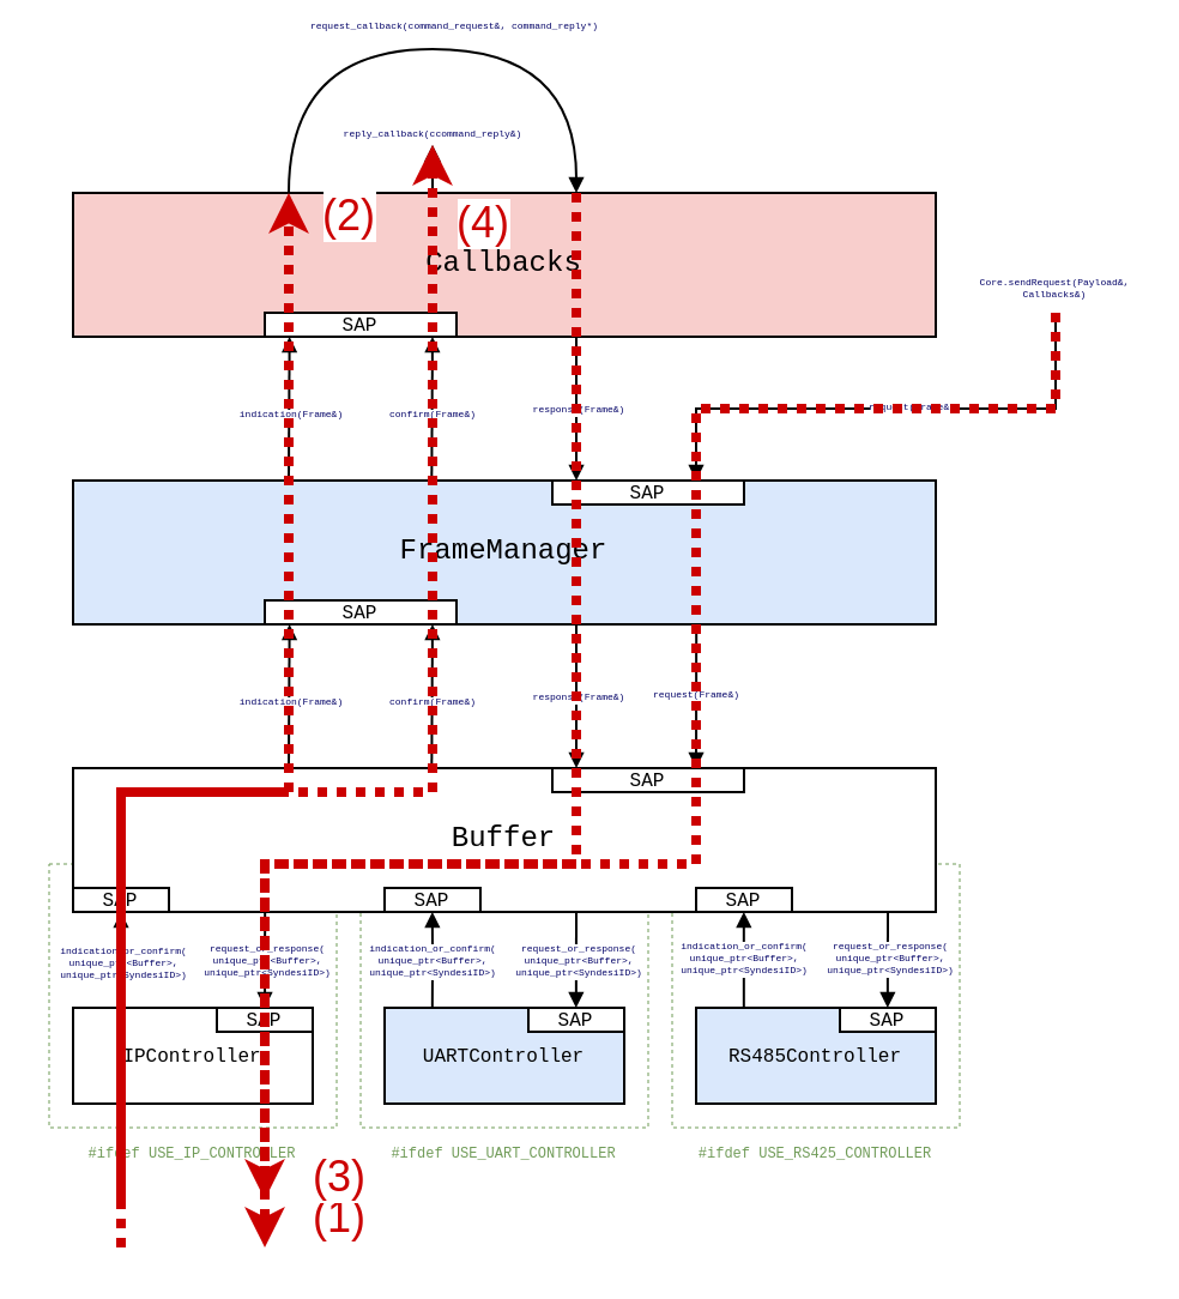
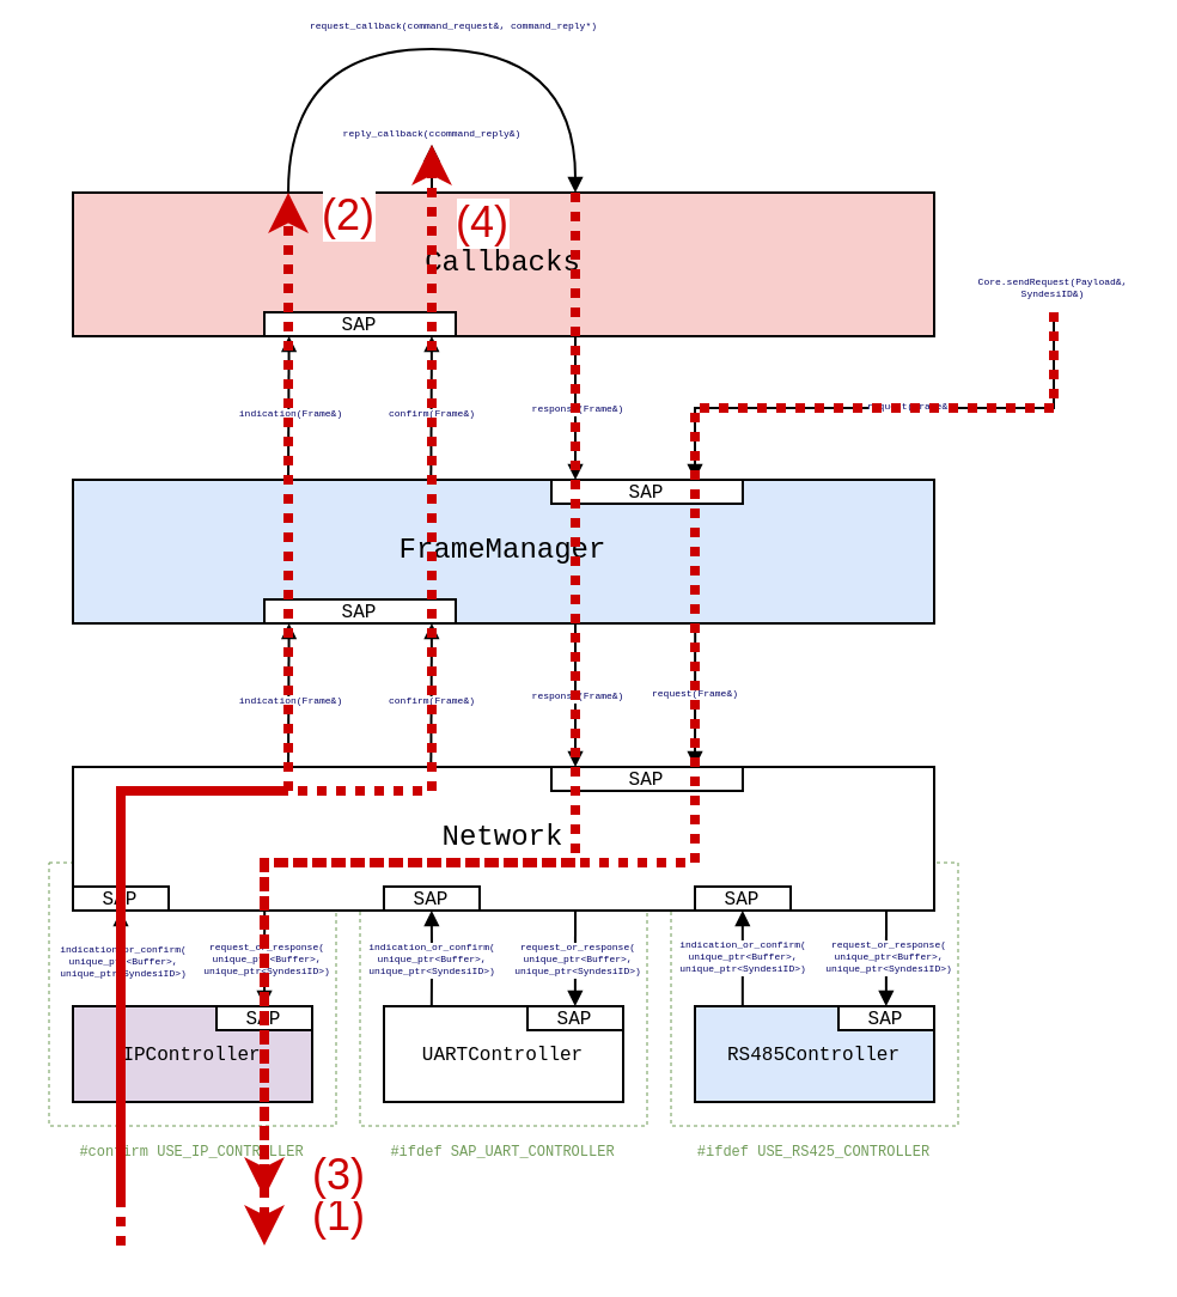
  <mxCell id="0" />
  <mxCell id="1" style="locked=1;" parent="0" />
- <mxCell id="2" value="#ifdef USE_IP_CONTROLLER" style="rounded=0;whiteSpace=wrap;html=1;fontFamily=Courier New;fontSize=6;fillColor=none;strokeWidth=0.5;strokeColor=#719C59;dashed=1;verticalAlign=bottom;spacing=-15;fontColor=#719C59;" vertex="1" parent="1"><mxGeometry x="20" y="360" width="120" height="110" as="geometry" /></mxCell>
+ <mxCell id="2" value="#confirm USE_IP_CONTROLLER" style="rounded=0;whiteSpace=wrap;html=1;fontFamily=Courier New;fontSize=6;fillColor=none;strokeWidth=0.5;strokeColor=#719C59;dashed=1;verticalAlign=bottom;spacing=-15;fontColor=#719C59;" vertex="1" parent="1"><mxGeometry x="20" y="360" width="120" height="110" as="geometry" /></mxCell>
  <mxCell id="3" value="#ifdef USE_RS425_CONTROLLER" style="rounded=0;whiteSpace=wrap;html=1;fontFamily=Courier New;fontSize=6;fillColor=none;strokeWidth=0.5;strokeColor=#719C59;dashed=1;verticalAlign=bottom;spacing=-15;fontColor=#719C59;" vertex="1" parent="1"><mxGeometry x="280" y="360" width="120" height="110" as="geometry" /></mxCell>
- <mxCell id="4" value="#ifdef USE_UART_CONTROLLER" style="rounded=0;whiteSpace=wrap;html=1;fontFamily=Courier New;fontSize=6;fillColor=none;strokeWidth=0.5;strokeColor=#719C59;dashed=1;verticalAlign=bottom;spacing=-15;fontColor=#719C59;" vertex="1" parent="1"><mxGeometry x="150" y="360" width="120" height="110" as="geometry" /></mxCell>
+ <mxCell id="4" value="#ifdef SAP_UART_CONTROLLER" style="rounded=0;whiteSpace=wrap;html=1;fontFamily=Courier New;fontSize=6;fillColor=none;strokeWidth=0.5;strokeColor=#719C59;dashed=1;verticalAlign=bottom;spacing=-15;fontColor=#719C59;" vertex="1" parent="1"><mxGeometry x="150" y="360" width="120" height="110" as="geometry" /></mxCell>
  <mxCell id="5" value="Callbacks" style="rounded=0;whiteSpace=wrap;html=1;connectable=0;fontFamily=Courier New;fillColor=#f8cecc;" vertex="1" parent="1"><mxGeometry x="30" y="80" width="360" height="60" as="geometry" /></mxCell>
  <mxCell id="6" value="FrameManager" style="rounded=0;whiteSpace=wrap;html=1;connectable=0;fontFamily=Courier New;fillColor=#dae8fc;" vertex="1" parent="1"><mxGeometry x="30" y="200" width="360" height="60" as="geometry" /></mxCell>
- <mxCell id="7" value="Buffer" style="rounded=0;whiteSpace=wrap;html=1;connectable=0;fontFamily=Courier New;" vertex="1" parent="1"><mxGeometry x="30" y="320" width="360" height="60" as="geometry" /></mxCell>
- <mxCell id="8" value="IPController" style="rounded=0;whiteSpace=wrap;html=1;fontFamily=Courier New;fontSize=8;connectable=0;" vertex="1" parent="1"><mxGeometry x="30" y="420" width="100" height="40" as="geometry" /></mxCell>
+ <mxCell id="7" value="Network" style="rounded=0;whiteSpace=wrap;html=1;connectable=0;fontFamily=Courier New;" vertex="1" parent="1"><mxGeometry x="30" y="320" width="360" height="60" as="geometry" /></mxCell>
+ <mxCell id="8" value="IPController" style="rounded=0;whiteSpace=wrap;html=1;fontFamily=Courier New;fontSize=8;connectable=0;fillColor=#e1d5e7;" vertex="1" parent="1"><mxGeometry x="30" y="420" width="100" height="40" as="geometry" /></mxCell>
  <mxCell id="9" value="RS485Controller" style="rounded=0;whiteSpace=wrap;html=1;fontFamily=Courier New;fontSize=8;connectable=0;fillColor=#dae8fc;" vertex="1" parent="1"><mxGeometry x="290" y="420" width="100" height="40" as="geometry" /></mxCell>
- <mxCell id="10" value="UARTController" style="rounded=0;whiteSpace=wrap;html=1;fontFamily=Courier New;fontSize=8;connectable=0;fillColor=#dae8fc;" vertex="1" parent="1"><mxGeometry x="160" y="420" width="100" height="40" as="geometry" /></mxCell>
+ <mxCell id="10" value="UARTController" style="rounded=0;whiteSpace=wrap;html=1;fontFamily=Courier New;fontSize=8;connectable=0;" vertex="1" parent="1"><mxGeometry x="160" y="420" width="100" height="40" as="geometry" /></mxCell>
  <mxCell id="11" value="SAP" style="rounded=0;whiteSpace=wrap;html=1;fontFamily=Courier New;fontSize=8;connectable=0;" vertex="1" parent="1"><mxGeometry x="90" y="420" width="40" height="10" as="geometry" /></mxCell>
  <mxCell id="12" value="SAP" style="rounded=0;whiteSpace=wrap;html=1;fontFamily=Courier New;fontSize=8;connectable=0;" vertex="1" parent="1"><mxGeometry x="30" y="370" width="40" height="10" as="geometry" /></mxCell>
  <mxCell id="13" value="SAP" style="rounded=0;whiteSpace=wrap;html=1;fontFamily=Courier New;fontSize=8;connectable=0;" vertex="1" parent="1"><mxGeometry x="220" y="420" width="40" height="10" as="geometry" /></mxCell>
  <mxCell id="14" value="SAP" style="rounded=0;whiteSpace=wrap;html=1;fontFamily=Courier New;fontSize=8;connectable=0;" vertex="1" parent="1"><mxGeometry x="159.98" y="370" width="40" height="10" as="geometry" /></mxCell>
  <mxCell id="15" value="SAP" style="rounded=0;whiteSpace=wrap;html=1;fontFamily=Courier New;fontSize=8;connectable=0;" vertex="1" parent="1"><mxGeometry x="350" y="420" width="40" height="10" as="geometry" /></mxCell>
  <mxCell id="16" value="SAP" style="rounded=0;whiteSpace=wrap;html=1;fontFamily=Courier New;fontSize=8;connectable=0;" vertex="1" parent="1"><mxGeometry x="290" y="370" width="40" height="10" as="geometry" /></mxCell>
  <mxCell id="17" value="" style="endArrow=block;html=1;rounded=0;fontFamily=Courier New;fontSize=8;endFill=1;startSize=4;endSize=4;" edge="1" parent="1"><mxGeometry width="50" height="50" relative="1" as="geometry"><mxPoint x="50" y="420" as="sourcePoint" /><mxPoint x="50" y="380" as="targetPoint" /></mxGeometry></mxCell>
  <mxCell id="18" value="indication_or_confirm(&lt;br style=&quot;font-size: 4px;&quot;&gt;unique_ptr&amp;lt;Buffer&amp;gt;,&lt;br style=&quot;font-size: 4px;&quot;&gt;unique_ptr&amp;lt;SyndesiID&amp;gt;)" style="edgeLabel;html=1;align=center;verticalAlign=middle;resizable=0;points=[];fontSize=4;fontFamily=Courier New;fontColor=#000066;horizontal=1;" vertex="1" connectable="0" parent="17"><mxGeometry x="-0.13" relative="1" as="geometry"><mxPoint y="-2" as="offset" /></mxGeometry></mxCell>
  <mxCell id="19" value="" style="endArrow=block;html=1;rounded=0;fontFamily=Courier New;fontSize=8;endFill=1;startSize=4;endSize=4;" edge="1" parent="1"><mxGeometry width="50" height="50" relative="1" as="geometry"><mxPoint x="110.1" y="380" as="sourcePoint" /><mxPoint x="110" y="420" as="targetPoint" /></mxGeometry></mxCell>
  <mxCell id="20" value="request_or_response(&lt;br style=&quot;font-size: 4px;&quot;&gt;unique_ptr&amp;lt;Buffer&amp;gt;,&lt;br style=&quot;font-size: 4px;&quot;&gt;unique_ptr&amp;lt;SyndesiID&amp;gt;)" style="edgeLabel;html=1;align=center;verticalAlign=middle;resizable=0;points=[];fontSize=4;fontFamily=Courier New;fontColor=#000066;" vertex="1" connectable="0" parent="19"><mxGeometry x="0.236" relative="1" as="geometry"><mxPoint y="-4" as="offset" /></mxGeometry></mxCell>
  <mxCell id="21" value="" style="endArrow=block;html=1;rounded=0;fontFamily=Courier New;fontSize=8;endFill=1;startSize=4;endSize=4;" edge="1" parent="1"><mxGeometry width="50" height="50" relative="1" as="geometry"><mxPoint x="179.91" y="420" as="sourcePoint" /><mxPoint x="179.91" y="380" as="targetPoint" /><Array as="points"><mxPoint x="180.01" y="400" /></Array></mxGeometry></mxCell>
  <mxCell id="22" value="" style="endArrow=block;html=1;rounded=0;fontFamily=Courier New;fontSize=8;endFill=1;startSize=4;endSize=4;" edge="1" parent="1"><mxGeometry width="50" height="50" relative="1" as="geometry"><mxPoint x="240.01" y="380" as="sourcePoint" /><mxPoint x="239.91" y="420" as="targetPoint" /></mxGeometry></mxCell>
  <mxCell id="23" value="" style="endArrow=block;html=1;rounded=0;fontFamily=Courier New;fontSize=8;endFill=1;startSize=4;endSize=4;" edge="1" parent="1"><mxGeometry width="50" height="50" relative="1" as="geometry"><mxPoint x="309.91" y="420" as="sourcePoint" /><mxPoint x="309.91" y="380" as="targetPoint" /></mxGeometry></mxCell>
  <mxCell id="24" value="" style="endArrow=block;html=1;rounded=0;fontFamily=Courier New;fontSize=8;endFill=1;startSize=4;endSize=4;" edge="1" parent="1"><mxGeometry width="50" height="50" relative="1" as="geometry"><mxPoint x="370.01" y="380" as="sourcePoint" /><mxPoint x="369.91" y="420" as="targetPoint" /></mxGeometry></mxCell>
  <mxCell id="25" value="indication_or_confirm(&lt;br style=&quot;font-size: 4px;&quot;&gt;unique_ptr&amp;lt;Buffer&amp;gt;,&lt;br style=&quot;font-size: 4px;&quot;&gt;unique_ptr&amp;lt;SyndesiID&amp;gt;)" style="edgeLabel;html=1;align=center;verticalAlign=middle;resizable=0;points=[];fontSize=4;fontFamily=Courier New;fontColor=#000066;horizontal=1;" vertex="1" connectable="0" parent="1"><mxGeometry x="179.98" y="400.001" as="geometry" /></mxCell>
  <mxCell id="26" value="request_or_response(&lt;br style=&quot;font-size: 4px;&quot;&gt;unique_ptr&amp;lt;Buffer&amp;gt;,&lt;br style=&quot;font-size: 4px;&quot;&gt;unique_ptr&amp;lt;SyndesiID&amp;gt;)" style="edgeLabel;html=1;align=center;verticalAlign=middle;resizable=0;points=[];fontSize=4;fontFamily=Courier New;fontColor=#000066;" vertex="1" connectable="0" parent="1"><mxGeometry x="240.018" y="400.259" as="geometry" /></mxCell>
  <mxCell id="27" value="indication_or_confirm(&lt;br style=&quot;font-size: 4px;&quot;&gt;unique_ptr&amp;lt;Buffer&amp;gt;,&lt;br style=&quot;font-size: 4px;&quot;&gt;unique_ptr&amp;lt;SyndesiID&amp;gt;)" style="edgeLabel;html=1;align=center;verticalAlign=middle;resizable=0;points=[];fontSize=4;fontFamily=Courier New;fontColor=#000066;horizontal=1;" vertex="1" connectable="0" parent="1"><mxGeometry x="309.98" y="399.741" as="geometry" /></mxCell>
  <mxCell id="28" value="request_or_response(&lt;br style=&quot;font-size: 4px;&quot;&gt;unique_ptr&amp;lt;Buffer&amp;gt;,&lt;br style=&quot;font-size: 4px;&quot;&gt;unique_ptr&amp;lt;SyndesiID&amp;gt;)" style="edgeLabel;html=1;align=center;verticalAlign=middle;resizable=0;points=[];fontSize=4;fontFamily=Courier New;fontColor=#000066;" vertex="1" connectable="0" parent="1"><mxGeometry x="370.018" y="399.999" as="geometry" /></mxCell>
  <mxCell id="29" value="SAP" style="rounded=0;whiteSpace=wrap;html=1;fontFamily=Courier New;fontSize=8;connectable=0;" vertex="1" parent="1"><mxGeometry x="230" y="320" width="79.98" height="10" as="geometry" /></mxCell>
  <mxCell id="30" value="SAP" style="rounded=0;whiteSpace=wrap;html=1;fontFamily=Courier New;fontSize=8;connectable=0;" vertex="1" parent="1"><mxGeometry x="110" y="250" width="80" height="10" as="geometry" /></mxCell>
  <mxCell id="31" value="" style="endArrow=block;html=1;rounded=0;fontFamily=Courier New;fontSize=8;endFill=1;startSize=4;endSize=4;" edge="1" parent="1"><mxGeometry width="50" height="50" relative="1" as="geometry"><mxPoint x="120" y="320" as="sourcePoint" /><mxPoint x="120.32" y="260" as="targetPoint" /></mxGeometry></mxCell>
  <mxCell id="32" value="indication(Frame&amp;amp;)" style="edgeLabel;html=1;align=center;verticalAlign=middle;resizable=0;points=[];fontSize=4;fontFamily=Courier New;fontColor=#000066;horizontal=1;" vertex="1" connectable="0" parent="31"><mxGeometry x="-0.13" relative="1" as="geometry"><mxPoint y="-2" as="offset" /></mxGeometry></mxCell>
  <mxCell id="33" value="" style="endArrow=block;html=1;rounded=0;fontFamily=Courier New;fontSize=8;endFill=1;startSize=4;endSize=4;" edge="1" parent="1"><mxGeometry width="50" height="50" relative="1" as="geometry"><mxPoint x="290.1" y="260" as="sourcePoint" /><mxPoint x="290" y="320" as="targetPoint" /></mxGeometry></mxCell>
  <mxCell id="34" value="request(Frame&amp;amp;)" style="edgeLabel;html=1;align=center;verticalAlign=middle;resizable=0;points=[];fontSize=4;fontFamily=Courier New;fontColor=#000066;" vertex="1" connectable="0" parent="1"><mxGeometry x="289.998" y="289.999" as="geometry" /></mxCell>
  <mxCell id="35" value="" style="endArrow=block;html=1;rounded=0;fontFamily=Courier New;fontSize=8;endFill=1;startSize=4;endSize=4;" edge="1" parent="1"><mxGeometry width="50" height="50" relative="1" as="geometry"><mxPoint x="240" y="260" as="sourcePoint" /><mxPoint x="240.02" y="320" as="targetPoint" /></mxGeometry></mxCell>
  <mxCell id="36" value="response(Frame&amp;amp;)" style="edgeLabel;html=1;align=center;verticalAlign=middle;resizable=0;points=[];fontSize=4;fontFamily=Courier New;fontColor=#000066;" vertex="1" connectable="0" parent="35"><mxGeometry x="0.295" y="-1" relative="1" as="geometry"><mxPoint x="1" y="-9" as="offset" /></mxGeometry></mxCell>
  <mxCell id="37" value="" style="endArrow=block;html=1;rounded=0;fontFamily=Courier New;fontSize=8;endFill=1;startSize=4;endSize=4;" edge="1" parent="1"><mxGeometry width="50" height="50" relative="1" as="geometry"><mxPoint x="179.66" y="320" as="sourcePoint" /><mxPoint x="179.98" y="260" as="targetPoint" /></mxGeometry></mxCell>
  <mxCell id="38" value="confirm(Frame&amp;amp;)" style="edgeLabel;html=1;align=center;verticalAlign=middle;resizable=0;points=[];fontSize=4;fontFamily=Courier New;fontColor=#000066;horizontal=1;" vertex="1" connectable="0" parent="37"><mxGeometry x="-0.13" relative="1" as="geometry"><mxPoint y="-2" as="offset" /></mxGeometry></mxCell>
  <mxCell id="39" value="SAP" style="rounded=0;whiteSpace=wrap;html=1;fontFamily=Courier New;fontSize=8;connectable=0;" vertex="1" parent="1"><mxGeometry x="230" y="200" width="79.98" height="10" as="geometry" /></mxCell>
  <mxCell id="40" value="SAP" style="rounded=0;whiteSpace=wrap;html=1;fontFamily=Courier New;fontSize=8;connectable=0;" vertex="1" parent="1"><mxGeometry x="110" y="130" width="80" height="10" as="geometry" /></mxCell>
  <mxCell id="41" value="" style="endArrow=block;html=1;rounded=0;fontFamily=Courier New;fontSize=8;endFill=1;startSize=4;endSize=4;" edge="1" parent="1"><mxGeometry width="50" height="50" relative="1" as="geometry"><mxPoint x="120" y="200" as="sourcePoint" /><mxPoint x="120.32" y="140" as="targetPoint" /></mxGeometry></mxCell>
  <mxCell id="42" value="indication(Frame&amp;amp;)" style="edgeLabel;html=1;align=center;verticalAlign=middle;resizable=0;points=[];fontSize=4;fontFamily=Courier New;fontColor=#000066;horizontal=1;" vertex="1" connectable="0" parent="41"><mxGeometry x="-0.13" relative="1" as="geometry"><mxPoint y="-2" as="offset" /></mxGeometry></mxCell>
  <mxCell id="43" value="" style="endArrow=block;html=1;rounded=0;fontFamily=Courier New;fontSize=8;endFill=1;startSize=4;endSize=4;exitX=0.5;exitY=1;exitDx=0;exitDy=0;" edge="1" parent="1" source="49"><mxGeometry width="50" height="50" relative="1" as="geometry"><mxPoint x="470" y="130" as="sourcePoint" /><mxPoint x="290" y="200" as="targetPoint" /><Array as="points"><mxPoint x="440" y="170" /><mxPoint x="290" y="170" /></Array></mxGeometry></mxCell>
  <mxCell id="44" value="request(Frame&amp;amp;)" style="edgeLabel;html=1;align=center;verticalAlign=middle;resizable=0;points=[];fontSize=4;fontFamily=Courier New;fontColor=#000066;" vertex="1" connectable="0" parent="1"><mxGeometry x="379.998" y="169.999" as="geometry" /></mxCell>
  <mxCell id="45" value="" style="endArrow=block;html=1;rounded=0;fontFamily=Courier New;fontSize=8;endFill=1;startSize=4;endSize=4;" edge="1" parent="1"><mxGeometry width="50" height="50" relative="1" as="geometry"><mxPoint x="240" y="140" as="sourcePoint" /><mxPoint x="240.02" y="200" as="targetPoint" /></mxGeometry></mxCell>
  <mxCell id="46" value="response(Frame&amp;amp;)" style="edgeLabel;html=1;align=center;verticalAlign=middle;resizable=0;points=[];fontSize=4;fontFamily=Courier New;fontColor=#000066;" vertex="1" connectable="0" parent="45"><mxGeometry x="0.295" y="-1" relative="1" as="geometry"><mxPoint x="1" y="-9" as="offset" /></mxGeometry></mxCell>
  <mxCell id="47" value="" style="endArrow=block;html=1;rounded=0;fontFamily=Courier New;fontSize=8;endFill=1;startSize=4;endSize=4;" edge="1" parent="1"><mxGeometry width="50" height="50" relative="1" as="geometry"><mxPoint x="179.66" y="200" as="sourcePoint" /><mxPoint x="179.98" y="140" as="targetPoint" /></mxGeometry></mxCell>
  <mxCell id="48" value="confirm(Frame&amp;amp;)" style="edgeLabel;html=1;align=center;verticalAlign=middle;resizable=0;points=[];fontSize=4;fontFamily=Courier New;fontColor=#000066;horizontal=1;" vertex="1" connectable="0" parent="47"><mxGeometry x="-0.13" relative="1" as="geometry"><mxPoint y="-2" as="offset" /></mxGeometry></mxCell>
- <mxCell id="49" value="Core.sendRequest(Payload&amp;amp;, Callbacks&amp;amp;)" style="text;html=1;strokeColor=none;fillColor=none;align=center;verticalAlign=middle;whiteSpace=wrap;rounded=0;dashed=1;fontFamily=Courier New;fontSize=4;fontColor=#000066;" vertex="1" parent="1"><mxGeometry x="410" y="110" width="60" height="20" as="geometry" /></mxCell>
+ <mxCell id="49" value="Core.sendRequest(Payload&amp;amp;, SyndesiID&amp;amp;)" style="text;html=1;strokeColor=none;fillColor=none;align=center;verticalAlign=middle;whiteSpace=wrap;rounded=0;dashed=1;fontFamily=Courier New;fontSize=4;fontColor=#000066;" vertex="1" parent="1"><mxGeometry x="410" y="110" width="60" height="20" as="geometry" /></mxCell>
  <mxCell id="50" value="" style="endArrow=block;html=1;rounded=0;fontFamily=Courier New;fontSize=4;fontColor=#000066;startSize=4;endSize=4;edgeStyle=orthogonalEdgeStyle;curved=1;endFill=1;" edge="1" parent="1"><mxGeometry width="50" height="50" relative="1" as="geometry"><mxPoint x="120" y="80" as="sourcePoint" /><mxPoint x="240" y="80" as="targetPoint" /><Array as="points"><mxPoint x="120" y="20" /><mxPoint x="240" y="20" /></Array></mxGeometry></mxCell>
  <mxCell id="51" value="request_callback(command_request&amp;amp;, command_reply*)" style="edgeLabel;html=1;align=center;verticalAlign=middle;resizable=0;points=[];fontSize=4;fontFamily=Courier New;fontColor=#000066;" vertex="1" connectable="0" parent="50"><mxGeometry x="0.392" y="-4" relative="1" as="geometry"><mxPoint x="-39" y="-14" as="offset" /></mxGeometry></mxCell>
  <mxCell id="52" value="" style="endArrow=classic;html=1;rounded=0;fontFamily=Courier New;fontSize=4;fontColor=#000066;startSize=4;endSize=4;curved=1;" edge="1" parent="1"><mxGeometry width="50" height="50" relative="1" as="geometry"><mxPoint x="180" y="80" as="sourcePoint" /><mxPoint x="180" y="60" as="targetPoint" /></mxGeometry></mxCell>
  <mxCell id="53" value="reply_callback(ccommand_reply&amp;amp;)" style="edgeLabel;html=1;align=center;verticalAlign=middle;resizable=0;points=[];fontSize=4;fontFamily=Courier New;fontColor=#000066;" vertex="1" connectable="0" parent="1"><mxGeometry x="179.98" y="55.003" as="geometry" /></mxCell>
  <mxCell id="54" value="Host" style="locked=1;" parent="0" />
  <mxCell id="55" value="request(Frame&amp;amp;)" style="edgeLabel;html=1;align=center;verticalAlign=middle;resizable=0;points=[];fontSize=4;fontFamily=Courier New;fontColor=#000066;" vertex="1" connectable="0" parent="54"><mxGeometry x="379.998" y="169.999" as="geometry" /></mxCell>
  <mxCell id="56" value="" style="endArrow=classic;html=1;rounded=0;fontFamily=Courier New;fontSize=4;fontColor=#000066;startSize=4;endSize=4;exitX=0.5;exitY=1;exitDx=0;exitDy=0;edgeStyle=orthogonalEdgeStyle;strokeColor=#CC0000;strokeWidth=4;dashed=1;dashPattern=1 1;" edge="1" parent="54"><mxGeometry width="50" height="50" relative="1" as="geometry"><mxPoint x="440" y="130" as="sourcePoint" /><mxPoint x="110" y="520" as="targetPoint" /><Array as="points"><mxPoint x="440" y="170" /><mxPoint x="290" y="170" /><mxPoint x="290" y="360" /><mxPoint x="110" y="360" /></Array></mxGeometry></mxCell>
  <mxCell id="57" value="(1)" style="edgeLabel;html=1;align=center;verticalAlign=middle;resizable=0;points=[];fontSize=18;fontFamily=Helvetica;fontColor=#CC0000;" vertex="1" connectable="0" parent="56"><mxGeometry x="0.965" y="3" relative="1" as="geometry"><mxPoint x="27" as="offset" /></mxGeometry></mxCell>
  <mxCell id="58" value="" style="endArrow=classic;html=1;rounded=0;fontFamily=Courier New;fontSize=4;fontColor=#000066;startSize=4;endSize=4;edgeStyle=orthogonalEdgeStyle;strokeColor=#CC0000;strokeWidth=4;dashed=1;dashPattern=1 1;" edge="1" parent="54"><mxGeometry width="50" height="50" relative="1" as="geometry"><mxPoint x="50" y="520" as="sourcePoint" /><mxPoint x="180" y="60" as="targetPoint" /><Array as="points"><mxPoint x="50" y="330" /><mxPoint x="180" y="330" /></Array></mxGeometry></mxCell>
  <mxCell id="59" value="(4)" style="edgeLabel;html=1;align=center;verticalAlign=middle;resizable=0;points=[];fontSize=18;fontFamily=Helvetica;fontColor=#CC0000;" vertex="1" connectable="0" parent="58"><mxGeometry x="0.935" relative="1" as="geometry"><mxPoint x="20" y="13" as="offset" /></mxGeometry></mxCell>
  <mxCell id="60" value="Device" style="locked=1;" parent="0" />
  <mxCell id="61" value="" style="endArrow=classic;html=1;rounded=0;fontFamily=Courier New;fontSize=4;fontColor=#000066;startSize=4;endSize=4;edgeStyle=orthogonalEdgeStyle;strokeColor=#CC0000;strokeWidth=4;dashed=1;dashPattern=1 1;" edge="1" parent="60"><mxGeometry width="50" height="50" relative="1" as="geometry"><mxPoint x="50" y="500" as="sourcePoint" /><mxPoint x="120" y="80" as="targetPoint" /><Array as="points"><mxPoint x="50" y="330" /><mxPoint x="120" y="330" /></Array></mxGeometry></mxCell>
  <mxCell id="62" value="(2)" style="edgeLabel;html=1;align=center;verticalAlign=middle;resizable=0;points=[];fontSize=18;fontFamily=Helvetica;fontColor=#CC0000;" vertex="1" connectable="0" parent="61"><mxGeometry x="0.965" y="3" relative="1" as="geometry"><mxPoint x="27" as="offset" /></mxGeometry></mxCell>
  <mxCell id="63" value="" style="endArrow=classic;html=1;rounded=0;fontFamily=Courier New;fontSize=4;fontColor=#000066;startSize=4;endSize=4;edgeStyle=orthogonalEdgeStyle;strokeColor=#CC0000;strokeWidth=4;dashed=1;dashPattern=1 1;" edge="1" parent="60"><mxGeometry width="50" height="50" relative="1" as="geometry"><mxPoint x="240" y="80" as="sourcePoint" /><mxPoint x="110" y="500" as="targetPoint" /><Array as="points"><mxPoint x="240" y="360" /><mxPoint x="110" y="360" /></Array></mxGeometry></mxCell>
  <mxCell id="64" value="(3)" style="edgeLabel;html=1;align=center;verticalAlign=middle;resizable=0;points=[];fontSize=18;fontFamily=Helvetica;fontColor=#CC0000;" vertex="1" connectable="0" parent="63"><mxGeometry x="0.965" y="3" relative="1" as="geometry"><mxPoint x="27" as="offset" /></mxGeometry></mxCell>
